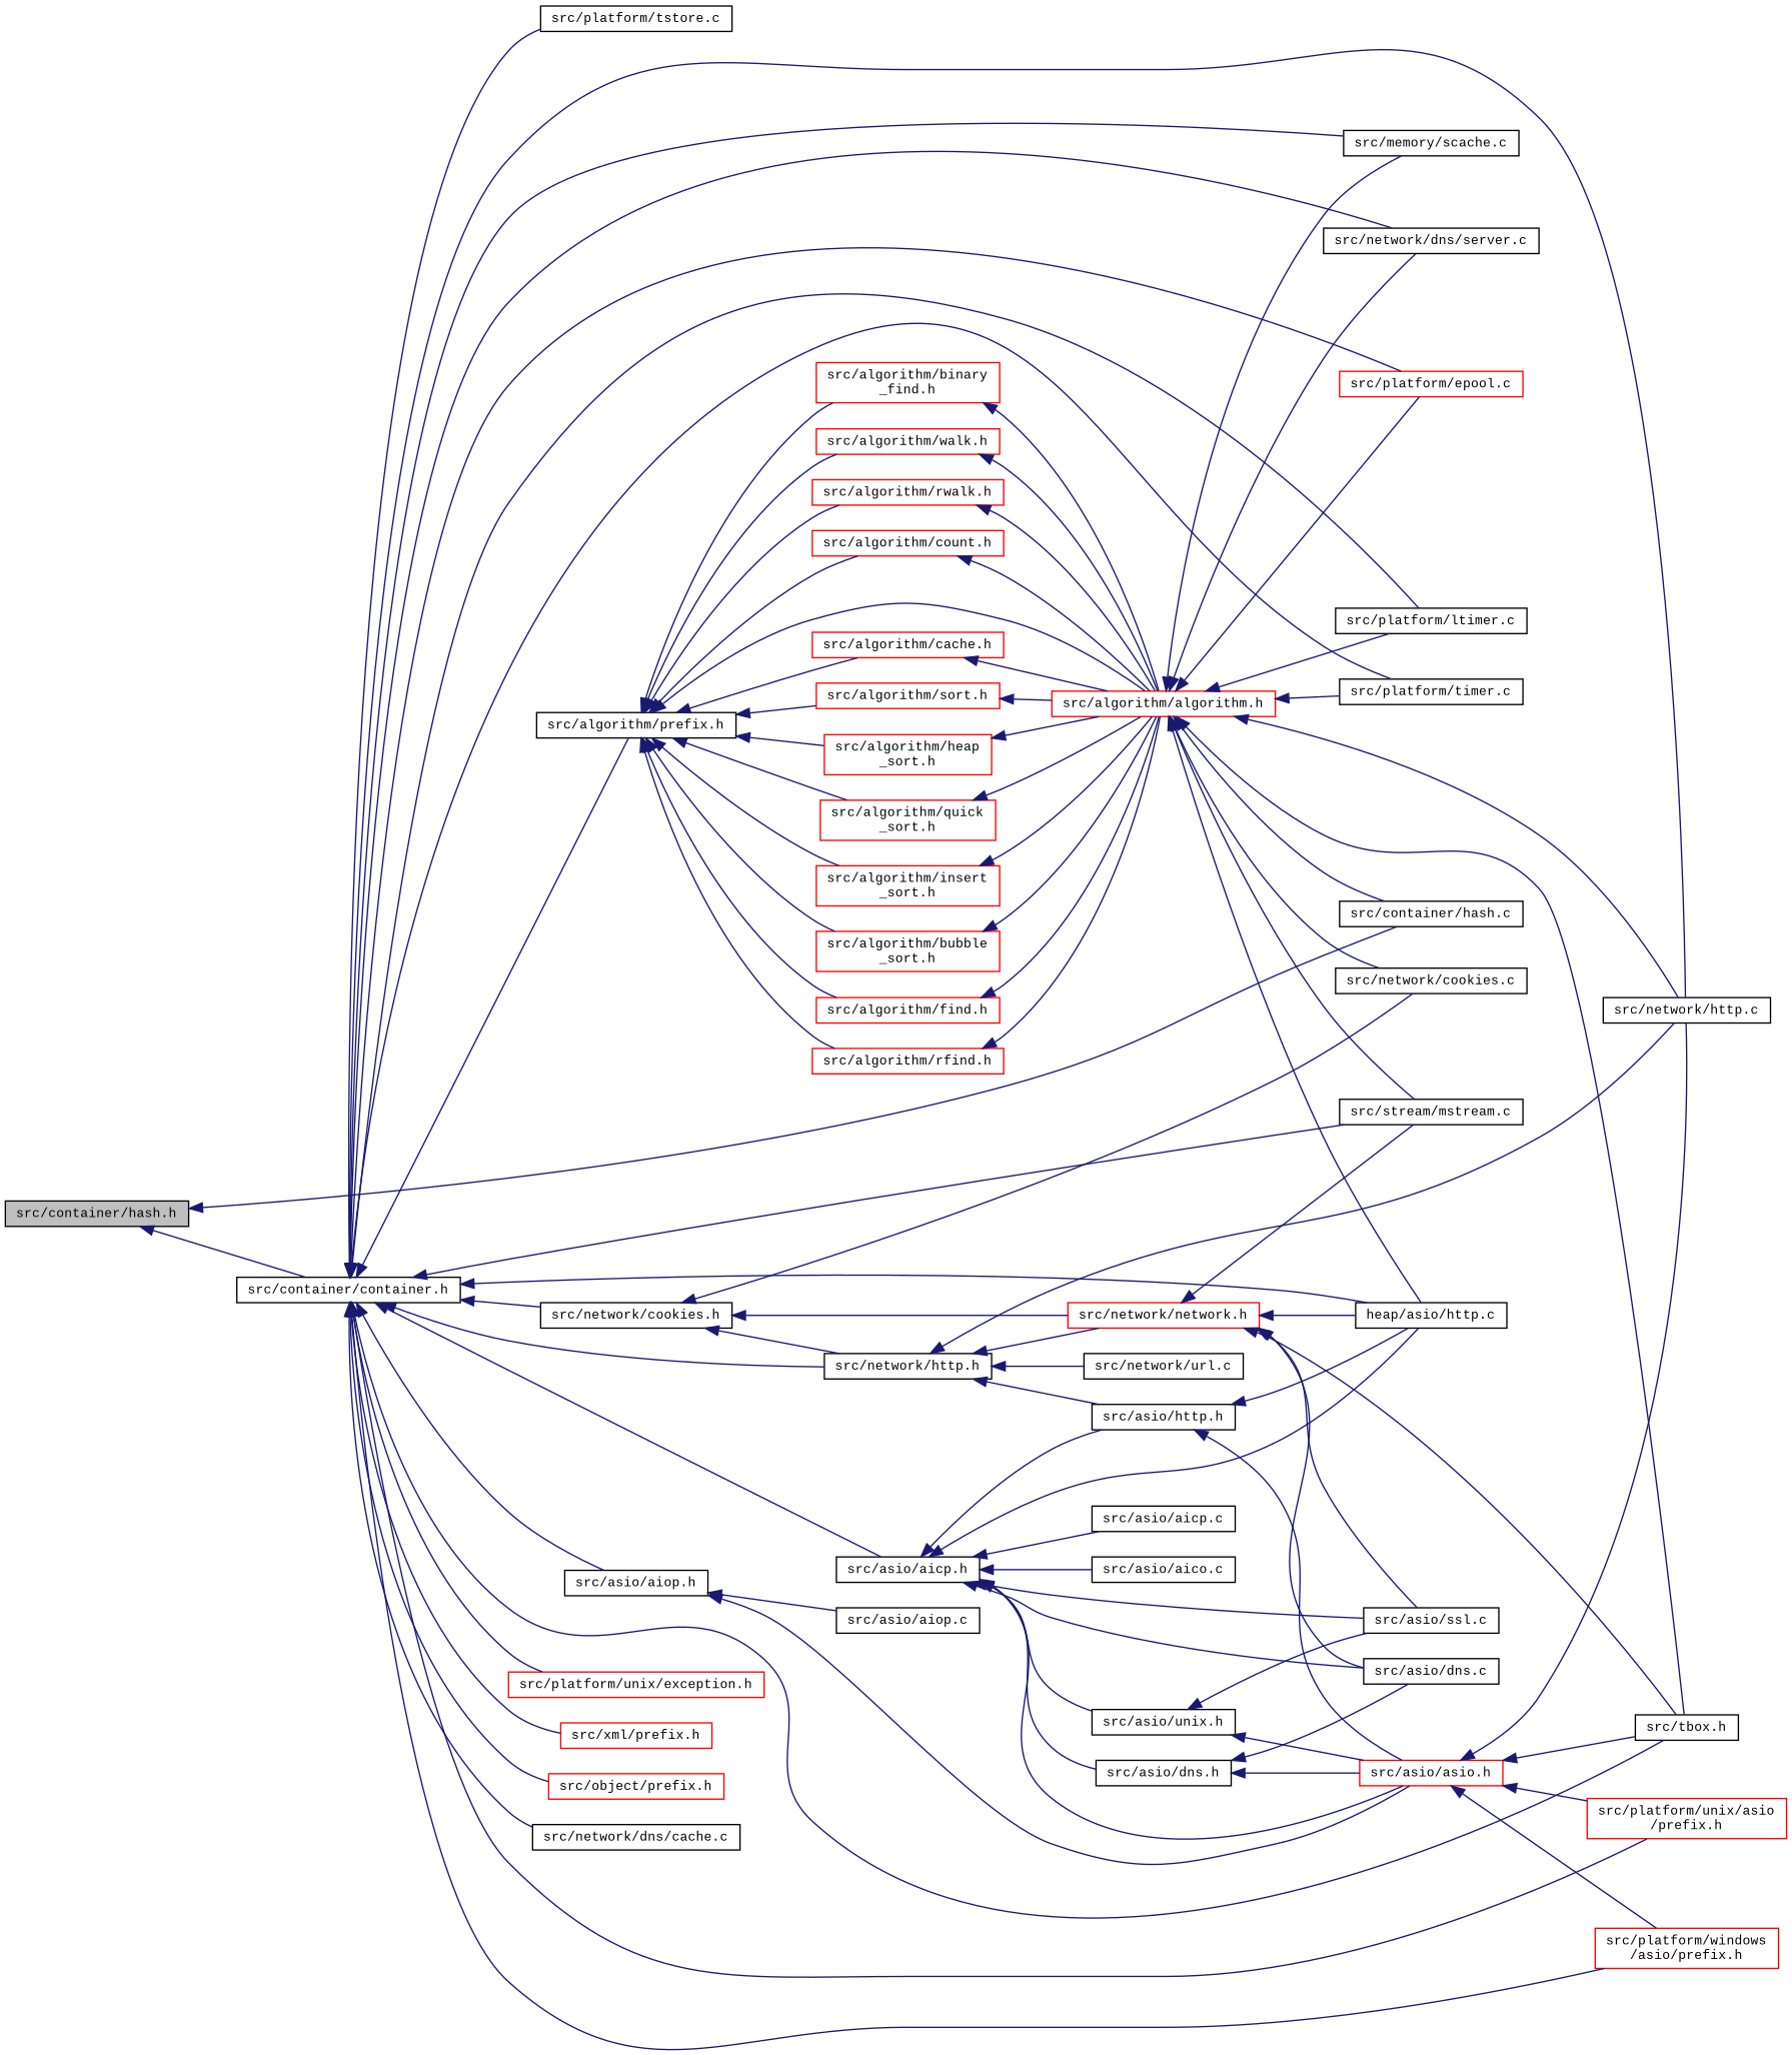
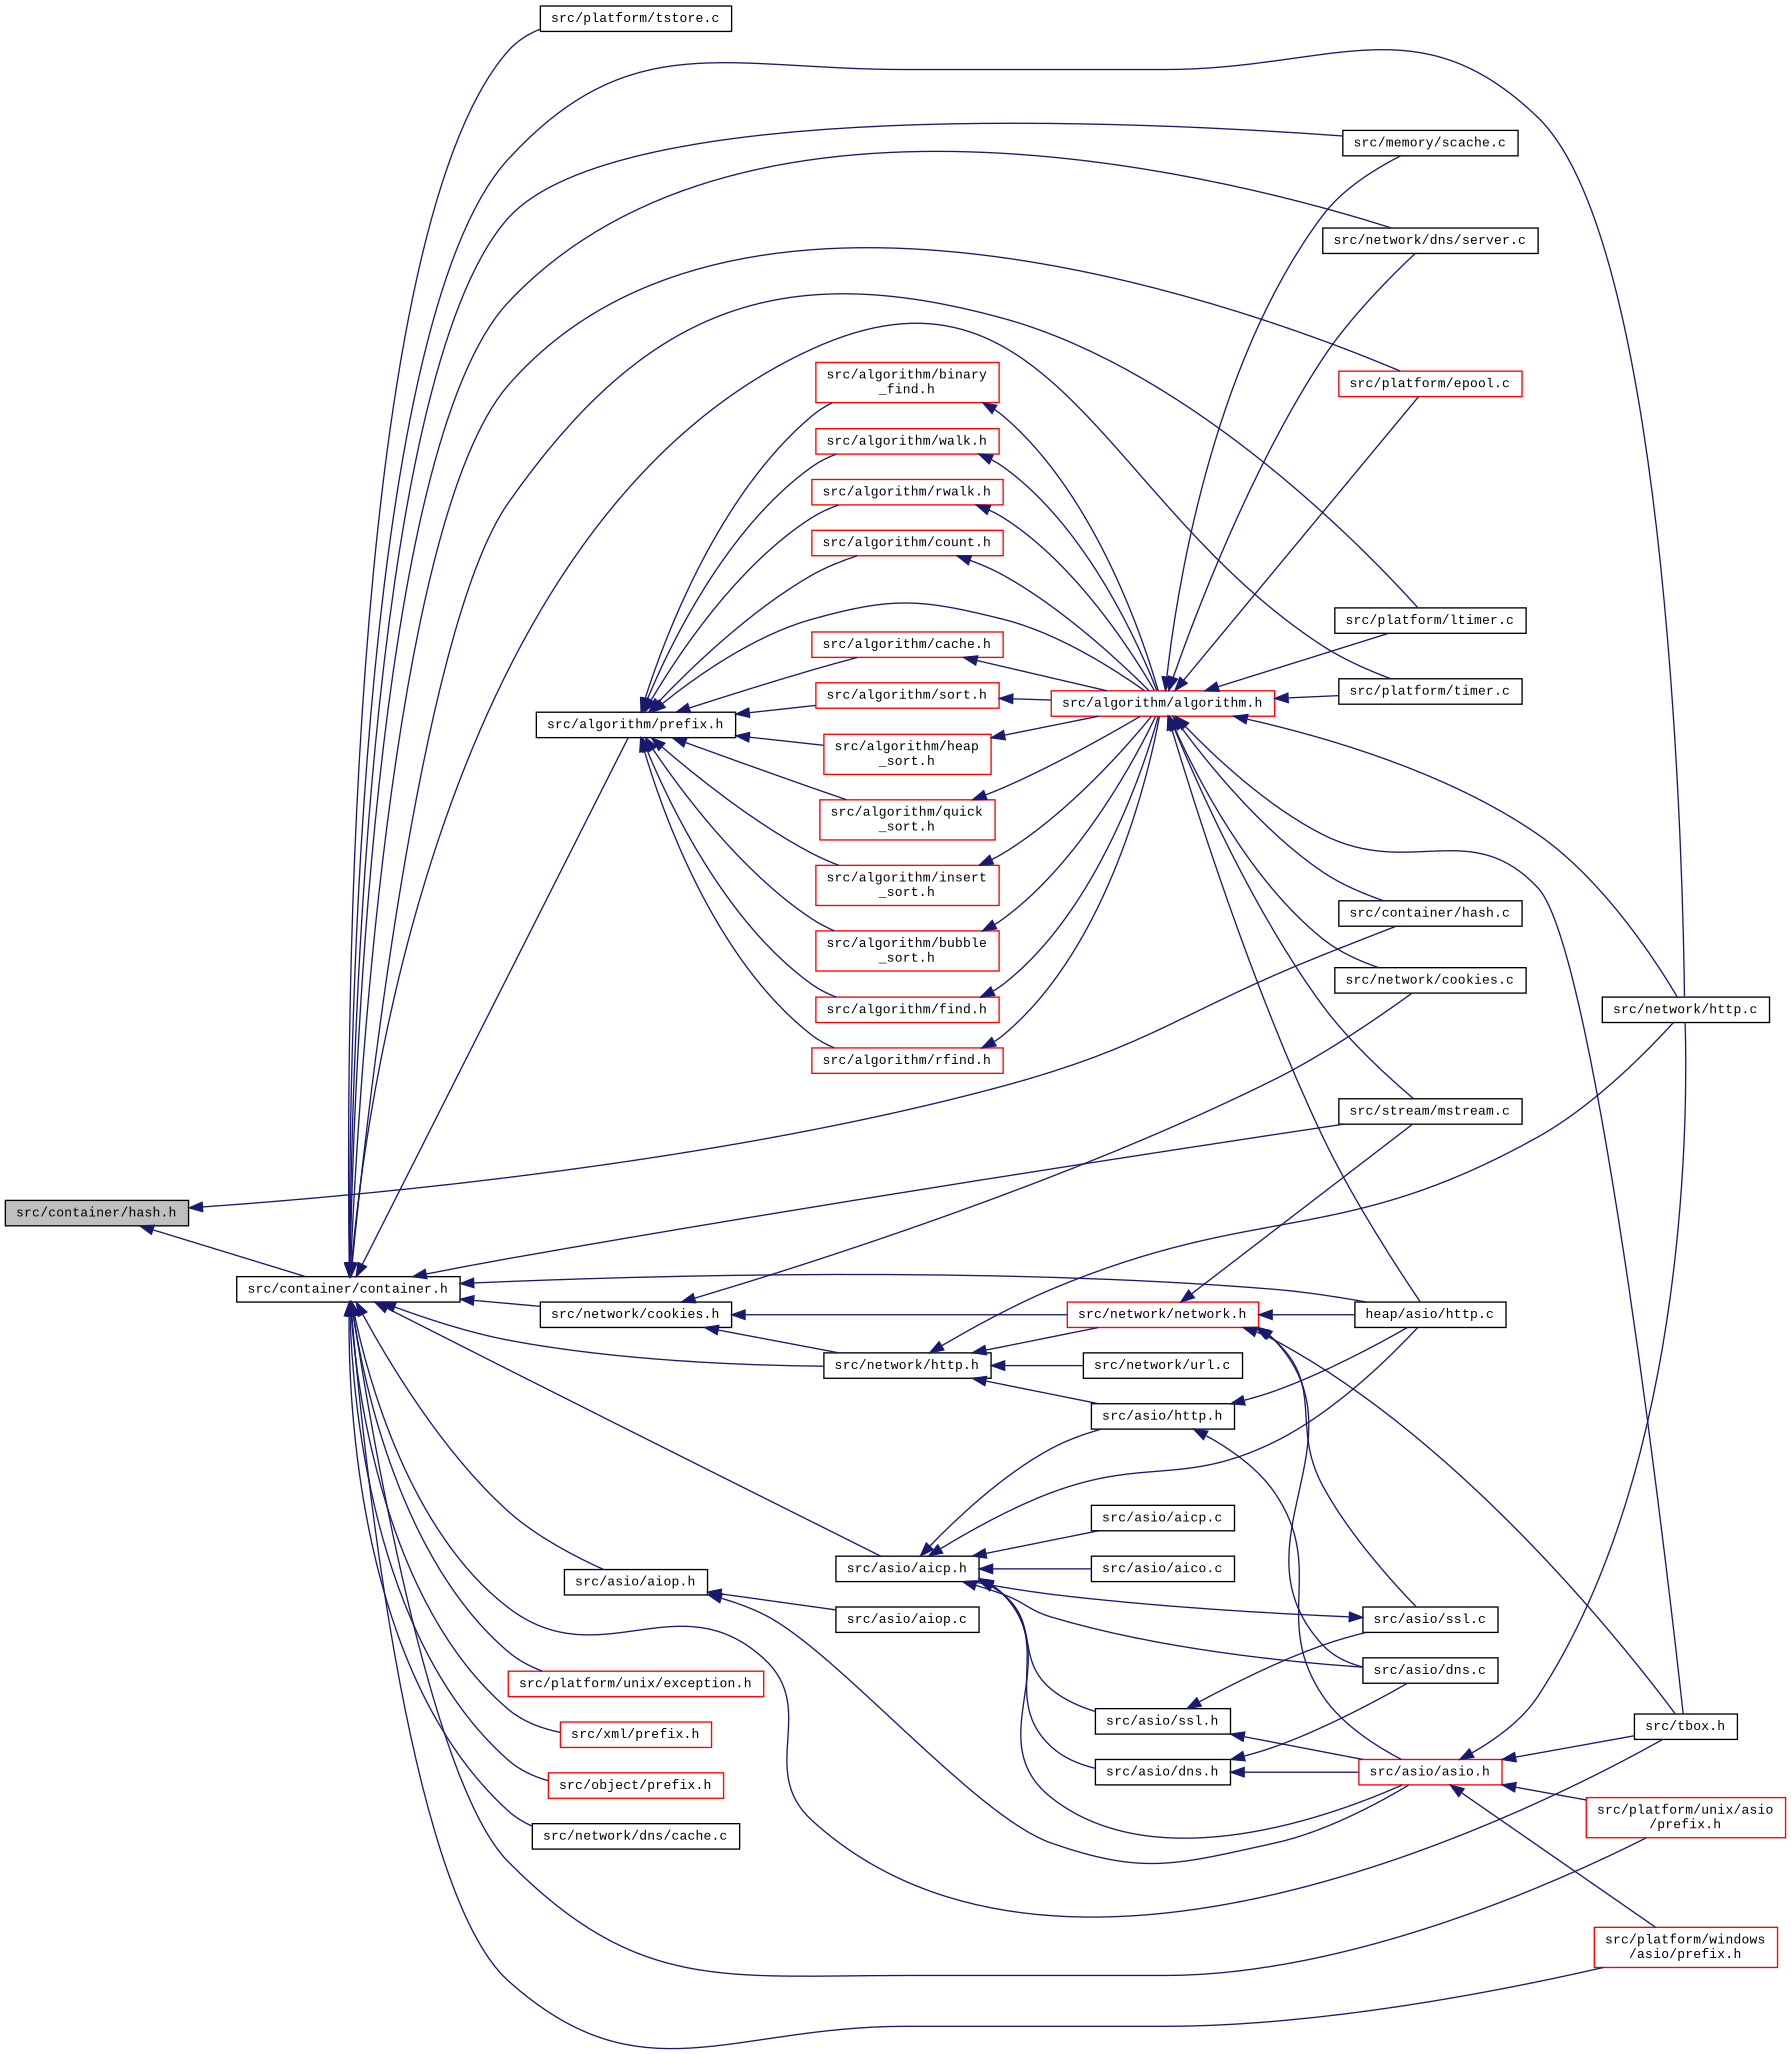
  digraph {
    rankdir=LR
    node [color=black fillcolor=white fontname=CourierNew fontsize=10 shape=record style=filled]
    edge [color=midnightblue dir=back fontname=CourierNew fontsize=10 labelfontname=CourierNew labelfontsize=10 style=solid]
    n1 [fillcolor=grey75 fontcolor=black height=0.2 label="src/container/hash.h" width=0.4]
    n2 [height=0.2 label="src/container/container.h" width=0.4]
    n3 [height=0.2 label="src/container/hash.c" width=0.4]
    n4 [height=0.2 label="src/algorithm/prefix.h" width=0.4]
    n5 [height=0.2 label="heap/asio/http.c" width=0.4]
    n6 [height=0.2 label="src/memory/scache.c" width=0.4]
    n7 [height=0.2 label="src/network/dns/server.c" width=0.4]
    n8 [height=0.2 label="src/network/http.c" width=0.4]
    n9 [color=red height=0.2 label="src/platform/epool.c" width=0.4]
    n10 [height=0.2 label="src/platform/ltimer.c" width=0.4]
    n11 [height=0.2 label="src/platform/timer.c" width=0.4]
    n12 [height=0.2 label="src/stream/mstream.c" width=0.4]
    n13 [height=0.2 label="src/tbox.h" width=0.4]
    n14 [height=0.2 label="src/asio/aicp.h" width=0.4]
    n15 [color=red height=0.2 label="src/platform/unix/asio\l/prefix.h" width=0.4]
    n16 [color=red height=0.2 label="src/platform/windows\l/asio/prefix.h" width=0.4]
    n17 [height=0.2 label="src/asio/aiop.h" width=0.4]
    n18 [height=0.2 label="src/network/cookies.h" width=0.4]
    n19 [height=0.2 label="src/network/http.h" width=0.4]
    n20 [color=red height=0.2 label="src/platform/unix/exception.h" width=0.4]
    n21 [color=red height=0.2 label="src/xml/prefix.h" width=0.4]
    n22 [color=red height=0.2 label="src/object/prefix.h" width=0.4]
    n23 [height=0.2 label="src/network/dns/cache.c" width=0.4]
    n24 [height=0.2 label="src/platform/tstore.c" width=0.4]
    n25 [color=red height=0.2 label="src/algorithm/algorithm.h" width=0.4]
    n26 [color=red height=0.2 label="src/algorithm/cache.h" width=0.4]
    n27 [color=red height=0.2 label="src/algorithm/sort.h" width=0.4]
    n28 [color=red height=0.2 label="src/algorithm/heap\l_sort.h" width=0.4]
    n29 [color=red height=0.2 label="src/algorithm/quick\l_sort.h" width=0.4]
    n30 [color=red height=0.2 label="src/algorithm/insert\l_sort.h" width=0.4]
    n31 [color=red height=0.2 label="src/algorithm/bubble\l_sort.h" width=0.4]
    n32 [color=red height=0.2 label="src/algorithm/find.h" width=0.4]
    n33 [color=red height=0.2 label="src/algorithm/rfind.h" width=0.4]
    n34 [color=red height=0.2 label="src/algorithm/binary\l_find.h" width=0.4]
    n35 [color=red height=0.2 label="src/algorithm/walk.h" width=0.4]
    n36 [color=red height=0.2 label="src/algorithm/rwalk.h" width=0.4]
    n37 [color=red height=0.2 label="src/algorithm/count.h" width=0.4]
    n38 [height=0.2 label="src/asio/aico.c" width=0.4]
    n39 [color=red height=0.2 label="src/asio/asio.h" width=0.4]
    n40 [height=0.2 label="src/asio/http.h" width=0.4]
    n41 [height=0.2 label="src/asio/dns.h" width=0.4]
    n42 [height=0.2 label="src/asio/dns.c" width=0.4]
-   n43 [height=0.2 label="src/asio/unix.h" width=0.4]
+   n43 [height=0.2 label="src/asio/ssl.h" width=0.4]
    n44 [height=0.2 label="src/asio/ssl.c" width=0.4]
    n45 [height=0.2 label="src/asio/aicp.c" width=0.4]
    n46 [height=0.2 label="src/asio/aiop.c" width=0.4]
    n47 [height=0.2 label="src/network/cookies.c" width=0.4]
    n48 [color=red height=0.2 label="src/network/network.h" width=0.4]
    n49 [height=0.2 label="src/network/url.c" width=0.4]
    n1 -> n2
    n1 -> n3
    n2 -> n4
    n2 -> n5
    n2 -> n6
    n2 -> n7
    n2 -> n8
    n2 -> n9
    n2 -> n10
    n2 -> n11
    n2 -> n12
    n2 -> n13
    n2 -> n14
    n2 -> n15
    n2 -> n16
    n2 -> n17
    n2 -> n18
    n2 -> n19
    n2 -> n20
    n2 -> n21
    n2 -> n22
    n2 -> n23
    n2 -> n24
    n4 -> n25
    n4 -> n26
    n4 -> n27
    n4 -> n28
    n4 -> n29
    n4 -> n30
    n4 -> n31
    n4 -> n32
    n4 -> n33
    n4 -> n34
    n4 -> n35
    n4 -> n36
    n4 -> n37
    n14 -> n5
    n14 -> n38
    n14 -> n39
    n14 -> n40
    n14 -> n41
    n14 -> n42
    n14 -> n43
-   n14 -> n44
+   n44 -> n14
    n14 -> n45
    n17 -> n39
    n17 -> n46
    n18 -> n19
    n18 -> n47
    n18 -> n48
    n19 -> n8
    n19 -> n40
    n19 -> n48
    n19 -> n49
    n25 -> n3
    n25 -> n5
    n25 -> n6
    n25 -> n7
    n25 -> n8
    n25 -> n9
    n25 -> n10
    n25 -> n11
    n25 -> n12
    n25 -> n13
    n25 -> n47
    n26 -> n25
    n27 -> n25
    n28 -> n25
    n29 -> n25
    n30 -> n25
    n31 -> n25
    n32 -> n25
    n33 -> n25
    n34 -> n25
    n35 -> n25
    n36 -> n25
    n37 -> n25
    n39 -> n8
    n39 -> n13
    n39 -> n15
    n39 -> n16
    n40 -> n5
    n40 -> n39
    n41 -> n39
    n41 -> n42
    n43 -> n39
    n43 -> n44
    n48 -> n5
    n48 -> n12
    n48 -> n13
    n48 -> n42
    n48 -> n44
  }
